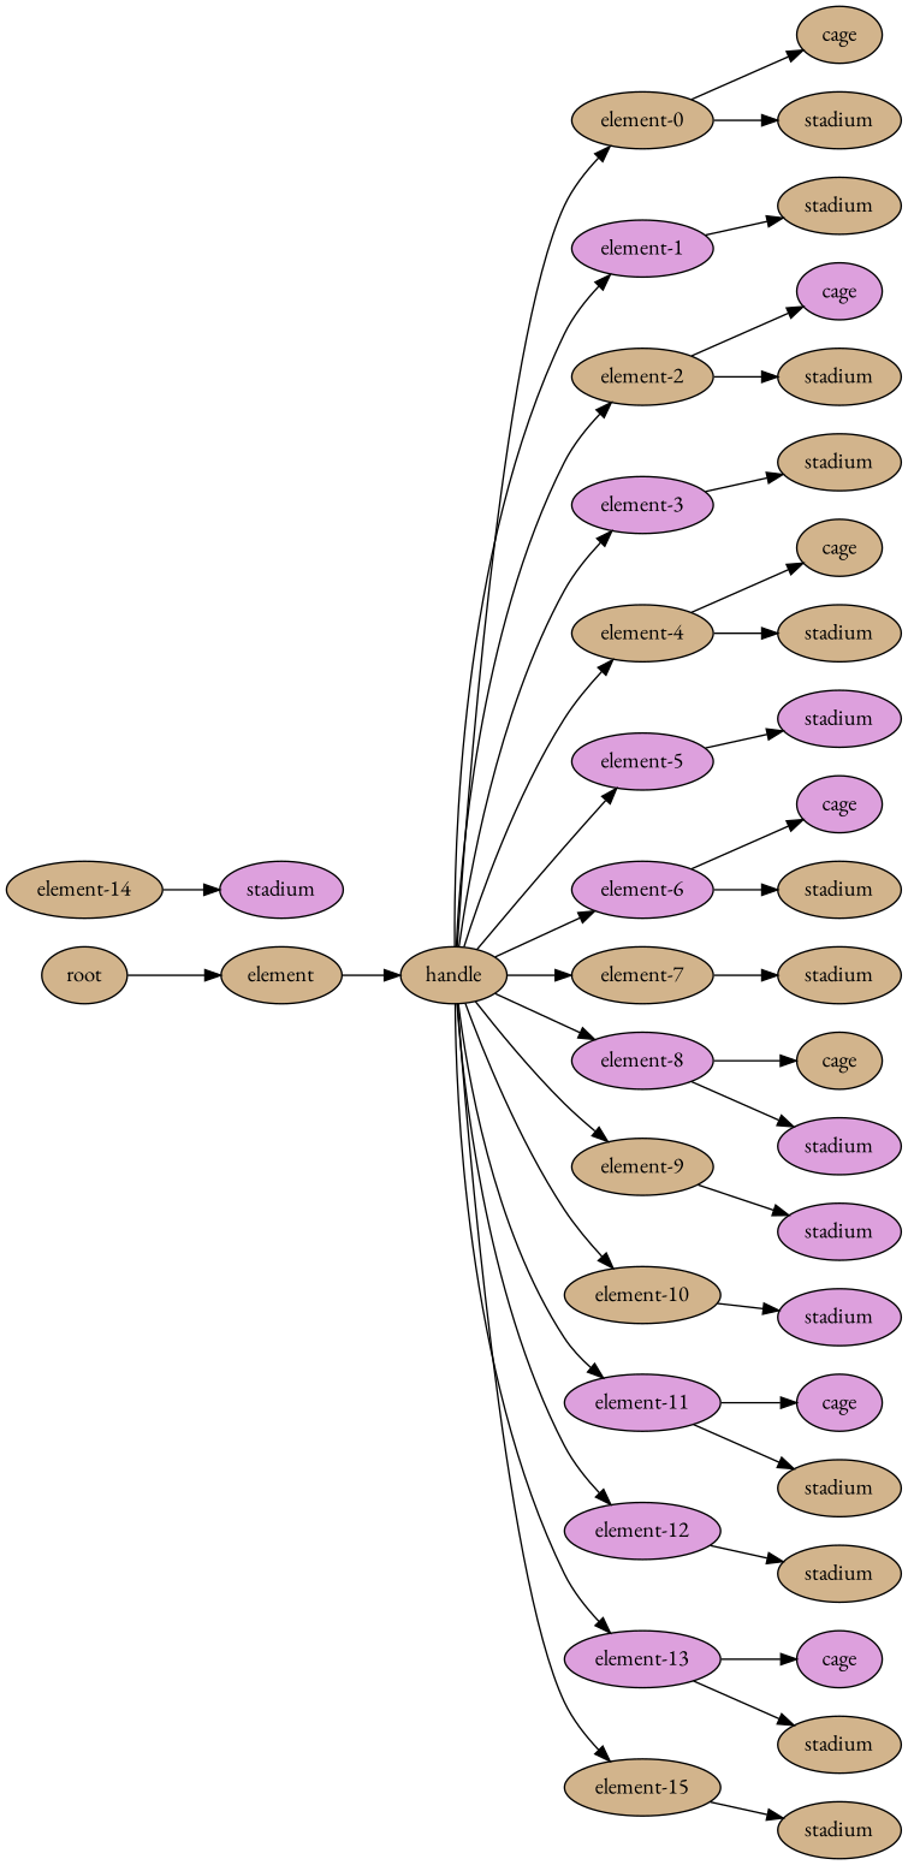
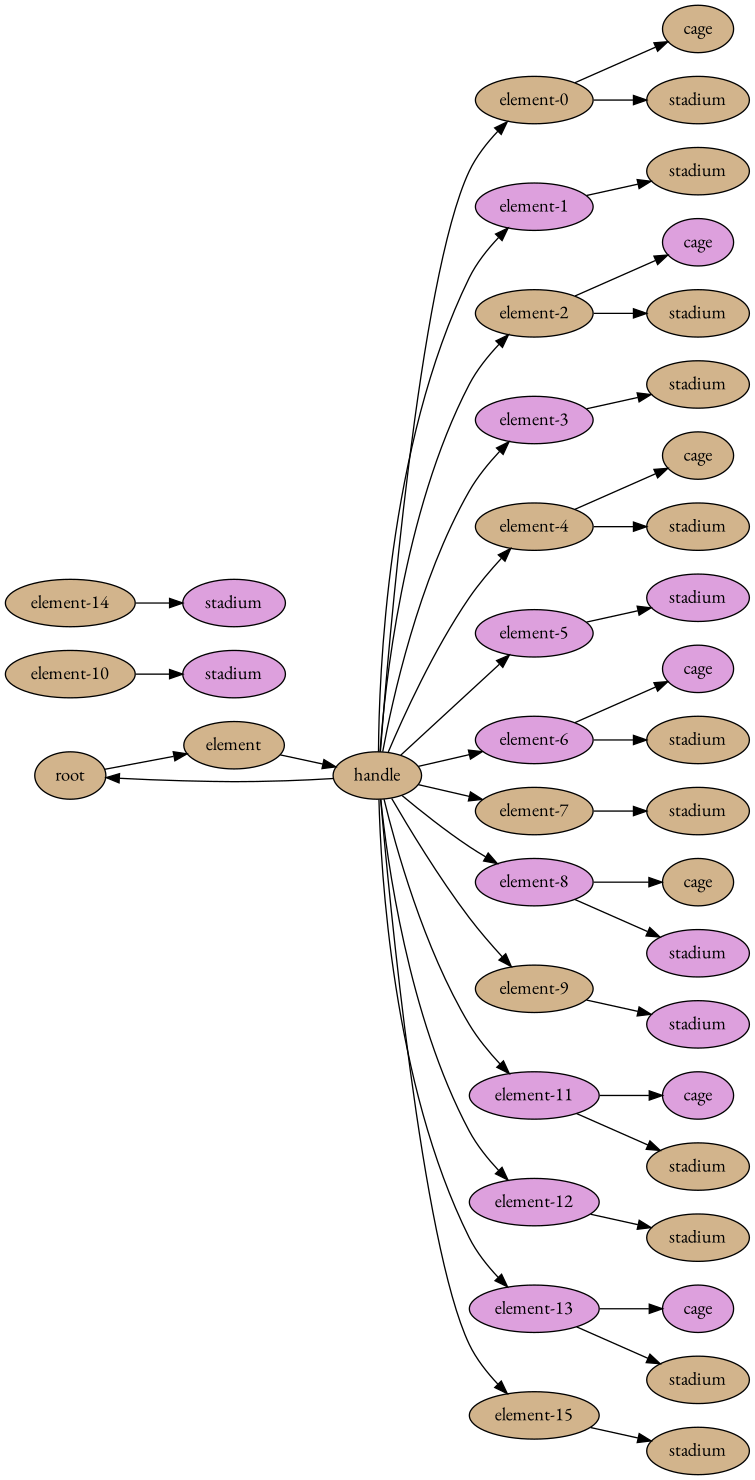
  digraph {
    fontname="EB Garamond"
    rankdir=LR
    node [fillcolor=tan fontname="EB Garamond" style=filled]
    edge [fontname="EB Garamond"]
    n1 [label=root]
    n2 [label=element]
    n3 [label=handle]
    n4 [label="element\-0"]
    n5 [fillcolor=plum label="element\-1"]
    n6 [label="element\-2"]
    n7 [fillcolor=plum label="element\-3"]
    n8 [label="element\-4"]
    n9 [fillcolor=plum label="element\-5"]
    n10 [fillcolor=plum label="element\-6"]
    n11 [label="element\-7"]
    n12 [fillcolor=plum label="element\-8"]
    n13 [label="element\-9"]
    n14 [label="element\-10"]
    n15 [fillcolor=plum label="element\-11"]
    n16 [fillcolor=plum label="element\-12"]
    n17 [fillcolor=plum label="element\-13"]
    n18 [label="element\-15"]
    n19 [label=cage]
    n20 [label=stadium]
    n21 [label=stadium]
    n22 [fillcolor=plum label=cage]
    n23 [label=stadium]
    n24 [label=stadium]
    n25 [label=cage]
    n26 [label=stadium]
    n27 [fillcolor=plum label=stadium]
    n28 [fillcolor=plum label=cage]
    n29 [label=stadium]
    n30 [label=stadium]
    n31 [label=cage]
    n32 [fillcolor=plum label=stadium]
    n33 [fillcolor=plum label=stadium]
    n34 [fillcolor=plum label=stadium]
    n35 [fillcolor=plum label=cage]
    n36 [label=stadium]
    n37 [label=stadium]
    n38 [fillcolor=plum label=cage]
    n39 [label=stadium]
    n40 [label="element\-14"]
    n41 [fillcolor=plum label=stadium]
    n42 [label=stadium]
    n1 -> n2
    n2 -> n3
    n3 -> n4
    n3 -> n5
    n3 -> n6
    n3 -> n7
    n3 -> n8
    n3 -> n9
    n3 -> n10
    n3 -> n11
    n3 -> n12
    n3 -> n13
-   n3 -> n14
+   n3 -> n1
    n3 -> n15
    n3 -> n16
    n3 -> n17
    n3 -> n18
    n4 -> n19
    n4 -> n20
    n5 -> n21
    n6 -> n22
    n6 -> n23
    n7 -> n24
    n8 -> n25
    n8 -> n26
    n9 -> n27
    n10 -> n28
    n10 -> n29
    n11 -> n30
    n12 -> n31
    n12 -> n32
    n13 -> n33
    n14 -> n34
    n15 -> n35
    n15 -> n36
    n16 -> n37
    n17 -> n38
    n17 -> n39
    n18 -> n42
    n40 -> n41
  }
